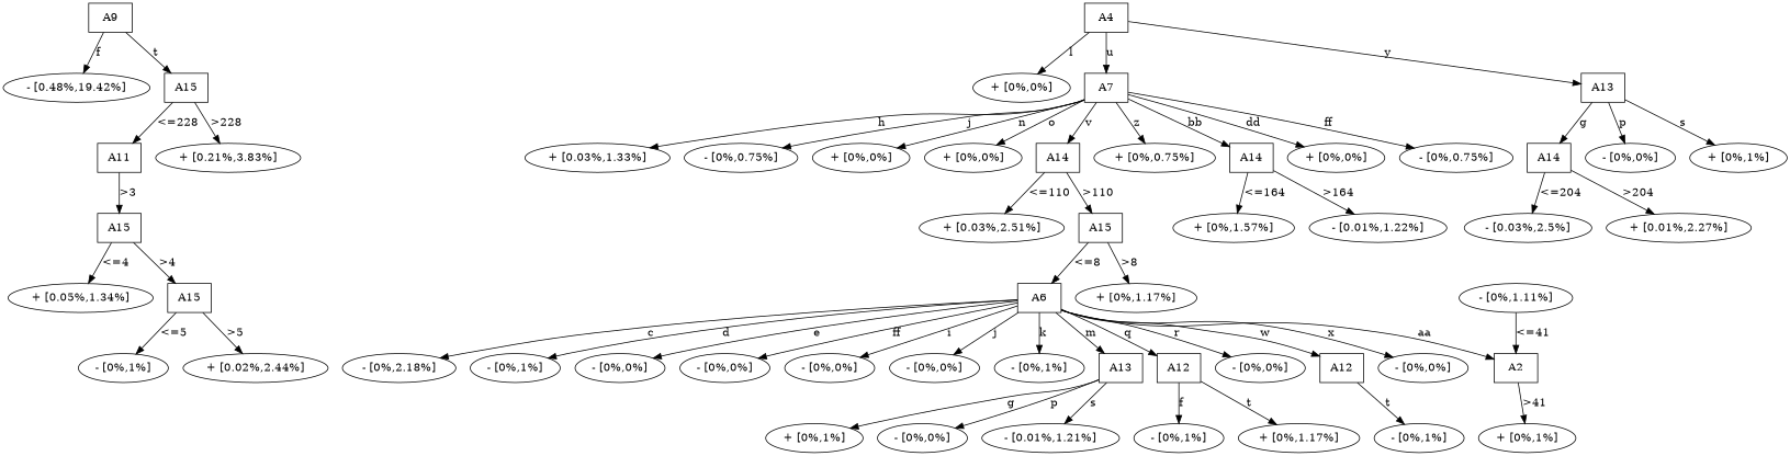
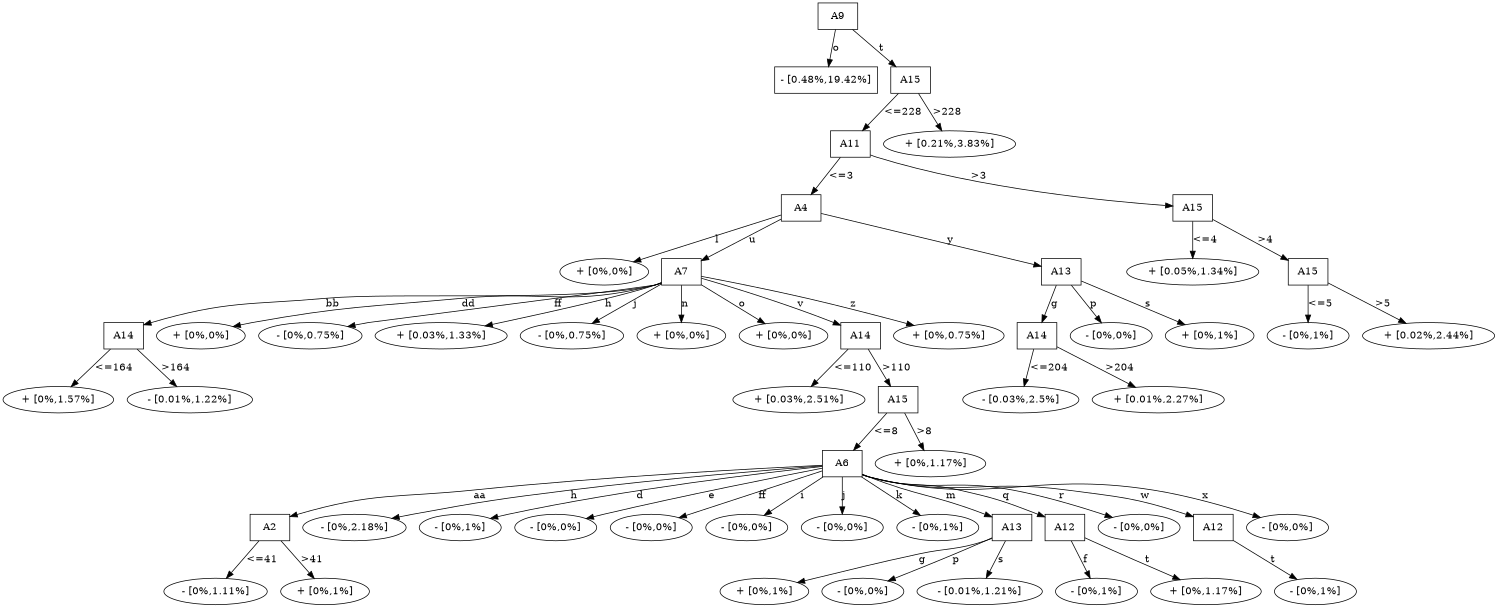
  digraph {
    node [shape=ellipse]
    n1 [label="A9\n" shape=box]
-   n2 [label="- [0.48%,19.42%]"]
+   n2 [label="- [0.48%,19.42%]" shape=box]
    n3 [label="A15\n" shape=box]
    n4 [label="A11\n" shape=box]
    n5 [label="+ [0.21%,3.83%]"]
    n6 [label="A4\n" shape=box]
    n7 [label="A15\n" shape=box]
    n8 [label="+ [0%,0%]"]
    n9 [label="A7\n" shape=box]
    n10 [label="A13\n" shape=box]
    n11 [label="+ [0.05%,1.34%]"]
    n12 [label="A15\n" shape=box]
    n13 [label="A14\n" shape=box]
    n14 [label="+ [0%,0%]"]
    n15 [label="- [0%,0.75%]"]
    n16 [label="+ [0.03%,1.33%]"]
    n17 [label="- [0%,0.75%]"]
    n18 [label="+ [0%,0%]"]
    n19 [label="+ [0%,0%]"]
    n20 [label="A14\n" shape=box]
    n21 [label="+ [0%,0.75%]"]
    n22 [label="A14\n" shape=box]
    n23 [label="- [0%,0%]"]
    n24 [label="+ [0%,1%]"]
    n25 [label="+ [0%,1.57%]"]
    n26 [label="- [0.01%,1.22%]"]
    n27 [label="+ [0.03%,2.51%]"]
    n28 [label="A15\n" shape=box]
    n29 [label="A6\n" shape=box]
    n30 [label="+ [0%,1.17%]"]
    n31 [label="A2\n" shape=box]
    n32 [label="- [0%,2.18%]"]
    n33 [label="- [0%,1%]"]
    n34 [label="- [0%,0%]"]
    n35 [label="- [0%,0%]"]
    n36 [label="- [0%,0%]"]
    n37 [label="- [0%,0%]"]
    n38 [label="- [0%,1%]"]
    n39 [label="A13\n" shape=box]
    n40 [label="A12\n" shape=box]
    n41 [label="- [0%,0%]"]
    n42 [label="A12\n" shape=box]
    n43 [label="- [0%,0%]"]
    n44 [label="- [0%,1.11%]"]
    n45 [label="+ [0%,1%]"]
    n46 [label="+ [0%,1%]"]
    n47 [label="- [0%,0%]"]
    n48 [label="- [0.01%,1.21%]"]
    n49 [label="- [0%,1%]"]
    n50 [label="+ [0%,1.17%]"]
    n51 [label="- [0%,1%]"]
    n52 [label="- [0.03%,2.5%]"]
    n53 [label="+ [0.01%,2.27%]"]
    n54 [label="- [0%,1%]"]
    n55 [label="+ [0.02%,2.44%]"]
-   n1 -> n2 [label=f]
+   n1 -> n2 [label=o]
    n1 -> n3 [label=t]
    n3 -> n4 [label="<=228"]
    n3 -> n5 [label=">228"]
+   n4 -> n6 [label="<=3"]
    n4 -> n7 [label=">3"]
    n6 -> n8 [label=l]
    n6 -> n9 [label=u]
    n6 -> n10 [label=y]
    n7 -> n11 [label="<=4"]
    n7 -> n12 [label=">4"]
    n9 -> n13 [label=bb]
    n9 -> n14 [label=dd]
    n9 -> n15 [label=ff]
    n9 -> n16 [label=h]
    n9 -> n17 [label=j]
    n9 -> n18 [label=n]
    n9 -> n19 [label=o]
    n9 -> n20 [label=v]
    n9 -> n21 [label=z]
    n10 -> n22 [label=g]
    n10 -> n23 [label=p]
    n10 -> n24 [label=s]
    n12 -> n54 [label="<=5"]
    n12 -> n55 [label=">5"]
    n13 -> n25 [label="<=164"]
    n13 -> n26 [label=">164"]
    n20 -> n27 [label="<=110"]
    n20 -> n28 [label=">110"]
    n22 -> n52 [label="<=204"]
    n22 -> n53 [label=">204"]
    n28 -> n29 [label="<=8"]
    n28 -> n30 [label=">8"]
    n29 -> n31 [label=aa]
-   n29 -> n32 [label=c]
+   n29 -> n32 [label=h]
    n29 -> n33 [label=d]
    n29 -> n34 [label=e]
    n29 -> n35 [label=ff]
    n29 -> n36 [label=i]
    n29 -> n37 [label=j]
    n29 -> n38 [label=k]
    n29 -> n39 [label=m]
    n29 -> n40 [label=q]
    n29 -> n41 [label=r]
    n29 -> n42 [label=w]
    n29 -> n43 [label=x]
-   n44 -> n31 [label="<=41"]
+   n31 -> n44 [label="<=41"]
    n31 -> n45 [label=">41"]
    n39 -> n46 [label=g]
    n39 -> n47 [label=p]
    n39 -> n48 [label=s]
    n40 -> n49 [label=f]
    n40 -> n50 [label=t]
    n42 -> n51 [label=t]
  }
